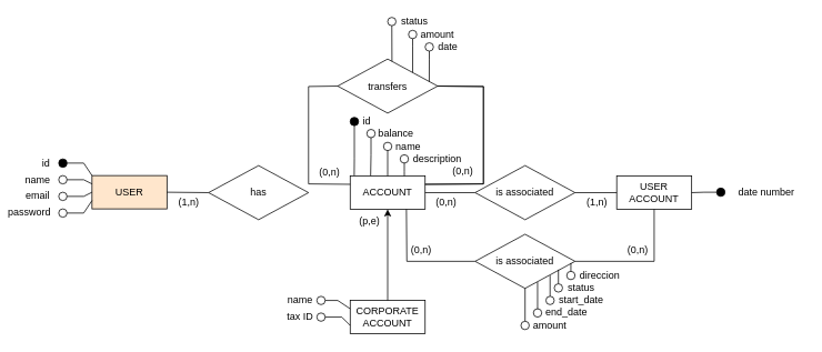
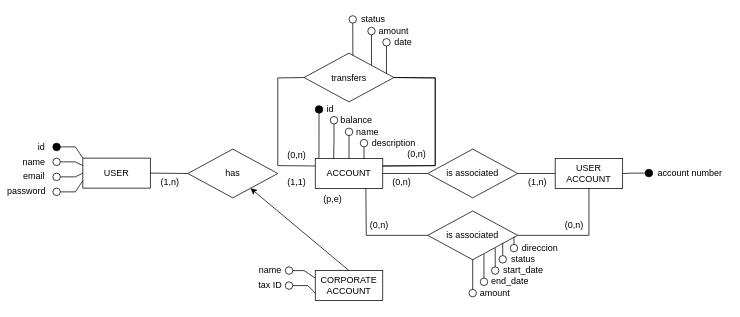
  <mxCell id="0" />
  <mxCell id="1" parent="0" />
- <mxCell id="2" value="USER" style="rounded=0;whiteSpace=wrap;html=1;fillColor=#ffe6cc;" parent="1" vertex="1"><mxGeometry x="110" y="210" width="90" height="40" as="geometry" /></mxCell>
+ <mxCell id="2" value="USER" style="rounded=0;whiteSpace=wrap;html=1;" parent="1" vertex="1"><mxGeometry x="110" y="210" width="90" height="40" as="geometry" /></mxCell>
  <mxCell id="3" value="has" style="shape=rhombus;perimeter=rhombusPerimeter;whiteSpace=wrap;html=1;align=center;fillColor=none;gradientColor=none;" parent="1" vertex="1"><mxGeometry x="250" y="198" width="120" height="65" as="geometry" /></mxCell>
  <mxCell id="4" value="" style="endArrow=none;html=1;rounded=0;entryX=0;entryY=0.5;entryDx=0;entryDy=0;" parent="1" target="3" edge="1"><mxGeometry relative="1" as="geometry"><mxPoint x="200" y="230" as="sourcePoint" /><mxPoint x="360" y="230" as="targetPoint" /></mxGeometry></mxCell>
  <mxCell id="5" value="ACCOUNT" style="rounded=0;whiteSpace=wrap;html=1;gradientColor=none;fillColor=none;" parent="1" vertex="1"><mxGeometry x="420" y="210.5" width="90" height="40" as="geometry" /></mxCell>
  <mxCell id="6" value="" style="ellipse;whiteSpace=wrap;html=1;aspect=fixed;" parent="1" vertex="1"><mxGeometry x="70" y="250" width="10" height="10" as="geometry" /></mxCell>
  <mxCell id="7" value="" style="ellipse;whiteSpace=wrap;html=1;aspect=fixed;strokeColor=#000000;fillStyle=solid;fillColor=none;" parent="1" vertex="1"><mxGeometry x="70" y="230" width="10" height="10" as="geometry" /></mxCell>
  <mxCell id="8" value="" style="ellipse;whiteSpace=wrap;html=1;aspect=fixed;" parent="1" vertex="1"><mxGeometry x="70" y="210" width="10" height="10" as="geometry" /></mxCell>
  <mxCell id="9" value="" style="ellipse;whiteSpace=wrap;html=1;aspect=fixed;fillColor=#000000;" parent="1" vertex="1"><mxGeometry x="70" y="190" width="10" height="10" as="geometry" /></mxCell>
  <mxCell id="10" value="" style="endArrow=none;html=1;rounded=0;entryX=1;entryY=0.5;entryDx=0;entryDy=0;exitX=0;exitY=0;exitDx=0;exitDy=0;" parent="1" source="2" target="9" edge="1"><mxGeometry width="50" height="50" relative="1" as="geometry"><mxPoint x="90" y="240" as="sourcePoint" /><mxPoint x="140" y="190" as="targetPoint" /><Array as="points"><mxPoint x="100" y="195" /></Array></mxGeometry></mxCell>
  <mxCell id="11" value="" style="endArrow=none;html=1;rounded=0;entryX=1;entryY=0.5;entryDx=0;entryDy=0;exitX=0;exitY=0.25;exitDx=0;exitDy=0;" parent="1" source="2" target="8" edge="1"><mxGeometry width="50" height="50" relative="1" as="geometry"><mxPoint x="120" y="220" as="sourcePoint" /><mxPoint x="90" y="205" as="targetPoint" /><Array as="points"><mxPoint x="100" y="215" /></Array></mxGeometry></mxCell>
  <mxCell id="12" value="" style="endArrow=none;html=1;rounded=0;entryX=1;entryY=0.5;entryDx=0;entryDy=0;exitX=0;exitY=0.5;exitDx=0;exitDy=0;" parent="1" source="2" target="7" edge="1"><mxGeometry width="50" height="50" relative="1" as="geometry"><mxPoint x="130" y="230" as="sourcePoint" /><mxPoint x="100" y="215" as="targetPoint" /><Array as="points"><mxPoint x="100" y="235" /></Array></mxGeometry></mxCell>
  <mxCell id="13" value="" style="endArrow=none;html=1;rounded=0;entryX=1;entryY=0.5;entryDx=0;entryDy=0;exitX=0;exitY=0.75;exitDx=0;exitDy=0;" parent="1" source="2" target="6" edge="1"><mxGeometry width="50" height="50" relative="1" as="geometry"><mxPoint x="140" y="240" as="sourcePoint" /><mxPoint x="110" y="225" as="targetPoint" /><Array as="points"><mxPoint x="100" y="255" /></Array></mxGeometry></mxCell>
  <mxCell id="14" value="id" style="text;html=1;strokeColor=none;fillColor=none;align=center;verticalAlign=middle;whiteSpace=wrap;rounded=0;" parent="1" vertex="1"><mxGeometry x="40" y="190" width="30" height="10" as="geometry" /></mxCell>
  <mxCell id="15" value="name" style="text;html=1;strokeColor=none;fillColor=none;align=center;verticalAlign=middle;whiteSpace=wrap;rounded=0;" parent="1" vertex="1"><mxGeometry x="30" y="210.5" width="30" height="10" as="geometry" /></mxCell>
  <mxCell id="16" value="email" style="text;html=1;strokeColor=none;fillColor=none;align=center;verticalAlign=middle;whiteSpace=wrap;rounded=0;" parent="1" vertex="1"><mxGeometry x="30" y="230" width="30" height="10" as="geometry" /></mxCell>
  <mxCell id="17" value="password" style="text;html=1;strokeColor=none;fillColor=none;align=center;verticalAlign=middle;whiteSpace=wrap;rounded=0;" parent="1" vertex="1"><mxGeometry x="20" y="250" width="30" height="10" as="geometry" /></mxCell>
  <mxCell id="18" value="(1,n)" style="text;html=1;align=center;verticalAlign=middle;resizable=0;points=[];autosize=1;strokeColor=none;fillColor=none;" parent="1" vertex="1"><mxGeometry x="203" y="228" width="45" height="30" as="geometry" /></mxCell>
+ <mxCell id="19" value="(1,1)" style="text;html=1;align=center;verticalAlign=middle;resizable=0;points=[];autosize=1;strokeColor=none;fillColor=none;" parent="1" vertex="1"><mxGeometry x="370" y="228" width="50" height="30" as="geometry" /></mxCell>
  <mxCell id="20" value="is associated" style="shape=rhombus;perimeter=rhombusPerimeter;whiteSpace=wrap;html=1;align=center;fillColor=none;gradientColor=none;" parent="1" vertex="1"><mxGeometry x="570" y="198" width="120" height="65" as="geometry" /></mxCell>
  <mxCell id="21" value="" style="endArrow=none;html=1;rounded=0;entryX=0;entryY=0.5;entryDx=0;entryDy=0;exitX=1;exitY=0.5;exitDx=0;exitDy=0;" parent="1" source="20" target="22" edge="1"><mxGeometry relative="1" as="geometry"><mxPoint x="720" y="230" as="sourcePoint" /><mxPoint x="750" y="230.5" as="targetPoint" /></mxGeometry></mxCell>
  <mxCell id="22" value="USER&lt;br&gt;ACCOUNT" style="rounded=0;whiteSpace=wrap;html=1;gradientColor=none;fillColor=none;" parent="1" vertex="1"><mxGeometry x="740" y="210.5" width="90" height="40" as="geometry" /></mxCell>
  <mxCell id="23" value="" style="ellipse;whiteSpace=wrap;html=1;aspect=fixed;fillColor=#000000;" parent="1" vertex="1"><mxGeometry x="860" y="225" width="10" height="10" as="geometry" /></mxCell>
  <mxCell id="24" value="" style="endArrow=none;html=1;rounded=0;exitX=1;exitY=0.5;exitDx=0;exitDy=0;entryX=0;entryY=0.5;entryDx=0;entryDy=0;" parent="1" source="22" target="23" edge="1"><mxGeometry width="50" height="50" relative="1" as="geometry"><mxPoint x="850" y="231" as="sourcePoint" /><mxPoint x="880" y="205" as="targetPoint" /><Array as="points"><mxPoint x="845" y="230" /></Array></mxGeometry></mxCell>
- <mxCell id="25" value="date number" style="text;html=1;strokeColor=none;fillColor=none;align=center;verticalAlign=middle;whiteSpace=wrap;rounded=0;" parent="1" vertex="1"><mxGeometry x="875" y="225" width="90" height="10" as="geometry" /></mxCell>
+ <mxCell id="25" value="account number" style="text;html=1;strokeColor=none;fillColor=none;align=center;verticalAlign=middle;whiteSpace=wrap;rounded=0;" parent="1" vertex="1"><mxGeometry x="875" y="225" width="90" height="10" as="geometry" /></mxCell>
  <mxCell id="26" value="(1,n)" style="text;html=1;align=center;verticalAlign=middle;resizable=0;points=[];autosize=1;strokeColor=none;fillColor=none;" parent="1" vertex="1"><mxGeometry x="693" y="228" width="45" height="30" as="geometry" /></mxCell>
  <mxCell id="27" value="transfers" style="shape=rhombus;perimeter=rhombusPerimeter;whiteSpace=wrap;html=1;align=center;fillColor=none;gradientColor=none;" parent="1" vertex="1"><mxGeometry x="405" y="70" width="120" height="65" as="geometry" /></mxCell>
  <mxCell id="28" value="" style="endArrow=none;html=1;rounded=0;entryX=0;entryY=0.5;entryDx=0;entryDy=0;exitX=0;exitY=0.25;exitDx=0;exitDy=0;" parent="1" source="5" target="27" edge="1"><mxGeometry width="50" height="50" relative="1" as="geometry"><mxPoint x="250" y="170" as="sourcePoint" /><mxPoint x="300" y="120" as="targetPoint" /><Array as="points"><mxPoint x="370" y="220" /><mxPoint x="370" y="103" /></Array></mxGeometry></mxCell>
  <mxCell id="29" value="" style="endArrow=none;html=1;rounded=0;entryX=1;entryY=0.5;entryDx=0;entryDy=0;exitX=1;exitY=0.25;exitDx=0;exitDy=0;" parent="1" source="5" target="27" edge="1"><mxGeometry width="50" height="50" relative="1" as="geometry"><mxPoint x="430" y="231" as="sourcePoint" /><mxPoint x="415" y="113" as="targetPoint" /><Array as="points"><mxPoint x="580" y="220" /><mxPoint x="580" y="103" /></Array></mxGeometry></mxCell>
  <mxCell id="30" value="" style="endArrow=none;html=1;rounded=0;entryX=0;entryY=0.5;entryDx=0;entryDy=0;exitX=1;exitY=0.5;exitDx=0;exitDy=0;" parent="1" source="5" target="20" edge="1"><mxGeometry relative="1" as="geometry"><mxPoint x="380" y="241" as="sourcePoint" /><mxPoint x="430" y="241" as="targetPoint" /></mxGeometry></mxCell>
  <mxCell id="31" value="" style="ellipse;whiteSpace=wrap;html=1;aspect=fixed;fillColor=#000000;" parent="1" vertex="1"><mxGeometry x="420" y="140" width="10" height="10" as="geometry" /></mxCell>
  <mxCell id="32" value="" style="endArrow=none;html=1;rounded=0;entryX=0.5;entryY=1;entryDx=0;entryDy=0;exitX=0.276;exitY=-0.004;exitDx=0;exitDy=0;exitPerimeter=0;" parent="1" target="31" edge="1"><mxGeometry width="50" height="50" relative="1" as="geometry"><mxPoint x="424.84" y="210" as="sourcePoint" /><mxPoint x="520" y="174.66" as="targetPoint" /><Array as="points"><mxPoint x="425" y="189.66" /></Array></mxGeometry></mxCell>
  <mxCell id="33" value="description" style="text;html=1;strokeColor=none;fillColor=none;align=center;verticalAlign=middle;whiteSpace=wrap;rounded=0;" parent="1" vertex="1"><mxGeometry x="510" y="185" width="30" height="10" as="geometry" /></mxCell>
  <mxCell id="34" value="" style="ellipse;whiteSpace=wrap;html=1;aspect=fixed;fillColor=none;" parent="1" vertex="1"><mxGeometry x="440" y="154.5" width="10" height="10" as="geometry" /></mxCell>
  <mxCell id="35" value="" style="endArrow=none;html=1;rounded=0;entryX=0.5;entryY=1;entryDx=0;entryDy=0;exitX=0.217;exitY=-0.01;exitDx=0;exitDy=0;exitPerimeter=0;" parent="1" target="34" edge="1"><mxGeometry width="50" height="50" relative="1" as="geometry"><mxPoint x="444.53" y="210.1" as="sourcePoint" /><mxPoint x="530" y="169.5" as="targetPoint" /><Array as="points"><mxPoint x="445" y="185" /></Array></mxGeometry></mxCell>
  <mxCell id="36" value="" style="ellipse;whiteSpace=wrap;html=1;aspect=fixed;" parent="1" vertex="1"><mxGeometry x="480" y="185" width="10" height="10" as="geometry" /></mxCell>
  <mxCell id="37" value="" style="endArrow=none;html=1;rounded=0;entryX=0.5;entryY=1;entryDx=0;entryDy=0;" parent="1" target="36" edge="1"><mxGeometry width="50" height="50" relative="1" as="geometry"><mxPoint x="485" y="210.5" as="sourcePoint" /><mxPoint x="580" y="190.5" as="targetPoint" /><Array as="points"><mxPoint x="485" y="205.5" /></Array></mxGeometry></mxCell>
  <mxCell id="38" value="balance" style="text;html=1;strokeColor=none;fillColor=none;align=center;verticalAlign=middle;whiteSpace=wrap;rounded=0;" parent="1" vertex="1"><mxGeometry x="455" y="154.5" width="40" height="10" as="geometry" /></mxCell>
  <mxCell id="39" value="id" style="text;html=1;strokeColor=none;fillColor=none;align=center;verticalAlign=middle;whiteSpace=wrap;rounded=0;" parent="1" vertex="1"><mxGeometry x="420" y="140" width="40" height="10" as="geometry" /></mxCell>
  <mxCell id="40" value="(0,n)" style="text;html=1;align=center;verticalAlign=middle;resizable=0;points=[];autosize=1;strokeColor=none;fillColor=none;" parent="1" vertex="1"><mxGeometry x="510" y="228" width="50" height="30" as="geometry" /></mxCell>
  <mxCell id="41" value="(0,n)" style="text;html=1;align=center;verticalAlign=middle;resizable=0;points=[];autosize=1;strokeColor=none;fillColor=none;" parent="1" vertex="1"><mxGeometry x="480" y="285" width="50" height="30" as="geometry" /></mxCell>
  <mxCell id="42" value="(0,n)" style="text;html=1;align=center;verticalAlign=middle;resizable=0;points=[];autosize=1;strokeColor=none;fillColor=none;" parent="1" vertex="1"><mxGeometry x="370" y="190.5" width="50" height="30" as="geometry" /></mxCell>
  <mxCell id="43" value="CORPORATE&lt;br&gt;ACCOUNT" style="rounded=0;whiteSpace=wrap;html=1;gradientColor=none;fillColor=none;" parent="1" vertex="1"><mxGeometry x="420" y="360" width="90" height="40" as="geometry" /></mxCell>
- <mxCell id="44" value="" style="endArrow=classic;html=1;rounded=0;exitX=0.5;exitY=0;exitDx=0;exitDy=0;entryX=0.5;entryY=1;entryDx=0;entryDy=0;" parent="1" source="43" target="5" edge="1"><mxGeometry width="50" height="50" relative="1" as="geometry"><mxPoint x="460" y="250" as="sourcePoint" /><mxPoint x="440" y="270" as="targetPoint" /></mxGeometry></mxCell>
+ <mxCell id="44" value="" style="endArrow=classic;html=1;rounded=0;exitX=0.5;exitY=0;exitDx=0;exitDy=0;" parent="1" source="43" target="3" edge="1"><mxGeometry width="50" height="50" relative="1" as="geometry"><mxPoint x="460" y="250" as="sourcePoint" /><mxPoint x="440" y="270" as="targetPoint" /></mxGeometry></mxCell>
  <mxCell id="45" value="is associated" style="shape=rhombus;perimeter=rhombusPerimeter;whiteSpace=wrap;html=1;align=center;fillColor=none;gradientColor=none;" parent="1" vertex="1"><mxGeometry x="570" y="280.5" width="120" height="65" as="geometry" /></mxCell>
  <mxCell id="46" value="" style="endArrow=none;html=1;rounded=0;entryX=0.75;entryY=1;entryDx=0;entryDy=0;exitX=0;exitY=0.5;exitDx=0;exitDy=0;" parent="1" source="45" target="5" edge="1"><mxGeometry width="50" height="50" relative="1" as="geometry"><mxPoint x="240" y="400" as="sourcePoint" /><mxPoint x="290" y="350" as="targetPoint" /><Array as="points"><mxPoint x="488" y="313" /></Array></mxGeometry></mxCell>
  <mxCell id="47" value="" style="endArrow=none;html=1;rounded=0;entryX=0.5;entryY=1;entryDx=0;entryDy=0;exitX=1;exitY=0.5;exitDx=0;exitDy=0;" parent="1" source="45" target="22" edge="1"><mxGeometry width="50" height="50" relative="1" as="geometry"><mxPoint x="760" y="360" as="sourcePoint" /><mxPoint x="800" y="320" as="targetPoint" /><Array as="points"><mxPoint x="785" y="313" /></Array></mxGeometry></mxCell>
  <mxCell id="48" value="" style="ellipse;whiteSpace=wrap;html=1;aspect=fixed;fillColor=none;" parent="1" vertex="1"><mxGeometry x="460" y="170" width="10" height="10" as="geometry" /></mxCell>
  <mxCell id="49" value="" style="endArrow=none;html=1;rounded=0;entryX=0.5;entryY=1;entryDx=0;entryDy=0;exitX=0.5;exitY=0;exitDx=0;exitDy=0;" parent="1" source="5" target="48" edge="1"><mxGeometry width="50" height="50" relative="1" as="geometry"><mxPoint x="455" y="223.25" as="sourcePoint" /><mxPoint x="540" y="182.75" as="targetPoint" /><Array as="points" /></mxGeometry></mxCell>
  <mxCell id="50" value="name" style="text;html=1;strokeColor=none;fillColor=none;align=center;verticalAlign=middle;whiteSpace=wrap;rounded=0;" parent="1" vertex="1"><mxGeometry x="470" y="170" width="40" height="10" as="geometry" /></mxCell>
  <mxCell id="51" value="" style="ellipse;whiteSpace=wrap;html=1;aspect=fixed;strokeColor=#000000;fillStyle=solid;fillColor=none;" parent="1" vertex="1"><mxGeometry x="380" y="375" width="10" height="10" as="geometry" /></mxCell>
  <mxCell id="52" value="" style="ellipse;whiteSpace=wrap;html=1;aspect=fixed;" parent="1" vertex="1"><mxGeometry x="380" y="355" width="10" height="10" as="geometry" /></mxCell>
  <mxCell id="53" value="" style="endArrow=none;html=1;rounded=0;entryX=1;entryY=0.5;entryDx=0;entryDy=0;exitX=0;exitY=0.25;exitDx=0;exitDy=0;" parent="1" source="43" target="52" edge="1"><mxGeometry width="50" height="50" relative="1" as="geometry"><mxPoint x="420" y="355" as="sourcePoint" /><mxPoint x="400" y="340" as="targetPoint" /><Array as="points"><mxPoint x="405" y="360" /></Array></mxGeometry></mxCell>
  <mxCell id="54" value="" style="endArrow=none;html=1;rounded=0;entryX=1;entryY=0.5;entryDx=0;entryDy=0;exitX=0;exitY=0.75;exitDx=0;exitDy=0;" parent="1" source="43" target="51" edge="1"><mxGeometry width="50" height="50" relative="1" as="geometry"><mxPoint x="420" y="365" as="sourcePoint" /><mxPoint x="410" y="350" as="targetPoint" /><Array as="points"><mxPoint x="410" y="380" /></Array></mxGeometry></mxCell>
  <mxCell id="55" value="name" style="text;html=1;strokeColor=none;fillColor=none;align=center;verticalAlign=middle;whiteSpace=wrap;rounded=0;" parent="1" vertex="1"><mxGeometry x="345" y="355" width="30" height="10" as="geometry" /></mxCell>
  <mxCell id="56" value="tax ID" style="text;html=1;strokeColor=none;fillColor=none;align=center;verticalAlign=middle;whiteSpace=wrap;rounded=0;" parent="1" vertex="1"><mxGeometry x="340" y="375" width="40" height="10" as="geometry" /></mxCell>
  <mxCell id="57" value="" style="endArrow=none;html=1;rounded=0;entryX=1;entryY=0.5;entryDx=0;entryDy=0;exitX=1;exitY=0.25;exitDx=0;exitDy=0;" parent="1" source="5" target="27" edge="1"><mxGeometry width="50" height="50" relative="1" as="geometry"><mxPoint x="510" y="221" as="sourcePoint" /><mxPoint x="525" y="103" as="targetPoint" /><Array as="points"><mxPoint x="580" y="220" /><mxPoint x="580" y="103" /></Array></mxGeometry></mxCell>
  <mxCell id="58" value="date" style="text;html=1;strokeColor=none;fillColor=none;align=center;verticalAlign=middle;whiteSpace=wrap;rounded=0;" parent="1" vertex="1"><mxGeometry x="520" y="50.5" width="35" height="10" as="geometry" /></mxCell>
  <mxCell id="59" value="" style="ellipse;whiteSpace=wrap;html=1;aspect=fixed;fillColor=none;" parent="1" vertex="1"><mxGeometry x="465" y="20" width="10" height="10" as="geometry" /></mxCell>
  <mxCell id="60" value="" style="endArrow=none;html=1;rounded=0;entryX=0.5;entryY=1;entryDx=0;entryDy=0;exitX=0.543;exitY=0.042;exitDx=0;exitDy=0;exitPerimeter=0;" parent="1" source="27" target="59" edge="1"><mxGeometry width="50" height="50" relative="1" as="geometry"><mxPoint x="470" y="75" as="sourcePoint" /><mxPoint x="555" y="35" as="targetPoint" /><Array as="points" /></mxGeometry></mxCell>
  <mxCell id="61" value="" style="ellipse;whiteSpace=wrap;html=1;aspect=fixed;" parent="1" vertex="1"><mxGeometry x="510" y="50.5" width="10" height="10" as="geometry" /></mxCell>
  <mxCell id="62" value="" style="endArrow=none;html=1;rounded=0;entryX=0.5;entryY=1;entryDx=0;entryDy=0;exitX=0.916;exitY=0.419;exitDx=0;exitDy=0;exitPerimeter=0;" parent="1" source="27" target="61" edge="1"><mxGeometry width="50" height="50" relative="1" as="geometry"><mxPoint x="515" y="76" as="sourcePoint" /><mxPoint x="610" y="56" as="targetPoint" /><Array as="points"><mxPoint x="515" y="71" /></Array></mxGeometry></mxCell>
  <mxCell id="63" value="status" style="text;html=1;strokeColor=none;fillColor=none;align=center;verticalAlign=middle;whiteSpace=wrap;rounded=0;" parent="1" vertex="1"><mxGeometry x="475" y="20" width="45" height="10" as="geometry" /></mxCell>
  <mxCell id="64" value="" style="ellipse;whiteSpace=wrap;html=1;aspect=fixed;fillColor=none;" parent="1" vertex="1"><mxGeometry x="490" y="35.5" width="10" height="10" as="geometry" /></mxCell>
  <mxCell id="65" value="" style="endArrow=none;html=1;rounded=0;entryX=0.5;entryY=1;entryDx=0;entryDy=0;exitX=1;exitY=0;exitDx=0;exitDy=0;" parent="1" source="27" target="64" edge="1"><mxGeometry width="50" height="50" relative="1" as="geometry"><mxPoint x="495" y="76.5" as="sourcePoint" /><mxPoint x="570" y="48.25" as="targetPoint" /><Array as="points"><mxPoint x="495" y="55" /></Array></mxGeometry></mxCell>
  <mxCell id="66" value="amount" style="text;html=1;strokeColor=none;fillColor=none;align=center;verticalAlign=middle;whiteSpace=wrap;rounded=0;" parent="1" vertex="1"><mxGeometry x="505" y="35.5" width="40" height="10" as="geometry" /></mxCell>
  <mxCell id="67" value="status" style="text;html=1;strokeColor=none;fillColor=none;align=center;verticalAlign=middle;whiteSpace=wrap;rounded=0;" parent="1" vertex="1"><mxGeometry x="680" y="340" width="35" height="10" as="geometry" /></mxCell>
  <mxCell id="68" value="" style="ellipse;whiteSpace=wrap;html=1;aspect=fixed;fillColor=none;" parent="1" vertex="1"><mxGeometry x="665" y="340" width="10" height="10" as="geometry" /></mxCell>
  <mxCell id="69" value="" style="endArrow=none;html=1;rounded=0;entryX=0.5;entryY=0;entryDx=0;entryDy=0;exitX=0.709;exitY=0.788;exitDx=0;exitDy=0;exitPerimeter=0;" parent="1" target="68" edge="1"><mxGeometry width="50" height="50" relative="1" as="geometry"><mxPoint x="670" y="323" as="sourcePoint" /><mxPoint x="755" y="377" as="targetPoint" /><Array as="points" /></mxGeometry></mxCell>
  <mxCell id="70" value="" style="ellipse;whiteSpace=wrap;html=1;aspect=fixed;" parent="1" vertex="1"><mxGeometry x="680" y="325" width="10" height="10" as="geometry" /></mxCell>
  <mxCell id="71" value="" style="endArrow=none;html=1;rounded=0;entryX=0.5;entryY=0;entryDx=0;entryDy=0;exitX=0.831;exitY=0.667;exitDx=0;exitDy=0;exitPerimeter=0;" parent="1" target="70" edge="1"><mxGeometry width="50" height="50" relative="1" as="geometry"><mxPoint x="685" y="315" as="sourcePoint" /><mxPoint x="785" y="382.5" as="targetPoint" /><Array as="points" /></mxGeometry></mxCell>
  <mxCell id="72" value="direccion" style="text;html=1;strokeColor=none;fillColor=none;align=center;verticalAlign=middle;whiteSpace=wrap;rounded=0;" parent="1" vertex="1"><mxGeometry x="700" y="325" width="40" height="10" as="geometry" /></mxCell>
  <mxCell id="73" value="start_date" style="text;html=1;strokeColor=none;fillColor=none;align=center;verticalAlign=middle;whiteSpace=wrap;rounded=0;" parent="1" vertex="1"><mxGeometry x="685" y="355" width="25" height="10" as="geometry" /></mxCell>
  <mxCell id="74" value="" style="ellipse;whiteSpace=wrap;html=1;aspect=fixed;fillColor=none;" parent="1" vertex="1"><mxGeometry x="640" y="370" width="10" height="10" as="geometry" /></mxCell>
  <mxCell id="75" value="" style="endArrow=none;html=1;rounded=0;entryX=0.5;entryY=0;entryDx=0;entryDy=0;exitX=0.709;exitY=0.788;exitDx=0;exitDy=0;exitPerimeter=0;" parent="1" target="74" edge="1"><mxGeometry width="50" height="50" relative="1" as="geometry"><mxPoint x="645" y="338" as="sourcePoint" /><mxPoint x="730" y="392" as="targetPoint" /><Array as="points" /></mxGeometry></mxCell>
  <mxCell id="76" value="" style="ellipse;whiteSpace=wrap;html=1;aspect=fixed;" parent="1" vertex="1"><mxGeometry x="655" y="355" width="10" height="10" as="geometry" /></mxCell>
  <mxCell id="77" value="" style="endArrow=none;html=1;rounded=0;entryX=0.5;entryY=0;entryDx=0;entryDy=0;exitX=0.831;exitY=0.667;exitDx=0;exitDy=0;exitPerimeter=0;" parent="1" target="76" edge="1"><mxGeometry width="50" height="50" relative="1" as="geometry"><mxPoint x="660" y="330" as="sourcePoint" /><mxPoint x="760" y="397.5" as="targetPoint" /><Array as="points" /></mxGeometry></mxCell>
  <mxCell id="78" value="end_date" style="text;html=1;strokeColor=none;fillColor=none;align=center;verticalAlign=middle;whiteSpace=wrap;rounded=0;" parent="1" vertex="1"><mxGeometry x="660" y="370" width="40" height="10" as="geometry" /></mxCell>
  <mxCell id="79" value="" style="ellipse;whiteSpace=wrap;html=1;aspect=fixed;fillColor=none;" parent="1" vertex="1"><mxGeometry x="625" y="385" width="10" height="10" as="geometry" /></mxCell>
  <mxCell id="80" value="" style="endArrow=none;html=1;rounded=0;entryX=0.5;entryY=0;entryDx=0;entryDy=0;exitX=0.709;exitY=0.788;exitDx=0;exitDy=0;exitPerimeter=0;" parent="1" target="79" edge="1"><mxGeometry width="50" height="50" relative="1" as="geometry"><mxPoint x="630" y="345" as="sourcePoint" /><mxPoint x="715" y="399" as="targetPoint" /><Array as="points" /></mxGeometry></mxCell>
  <mxCell id="81" value="amount" style="text;html=1;strokeColor=none;fillColor=none;align=center;verticalAlign=middle;whiteSpace=wrap;rounded=0;" parent="1" vertex="1"><mxGeometry x="640" y="385" width="40" height="10" as="geometry" /></mxCell>
  <mxCell id="82" value="(p,e)" style="text;html=1;align=center;verticalAlign=middle;resizable=0;points=[];autosize=1;strokeColor=none;fillColor=none;" parent="1" vertex="1"><mxGeometry x="420" y="250" width="45" height="30" as="geometry" /></mxCell>
  <mxCell id="83" value="(0,n)" style="text;html=1;align=center;verticalAlign=middle;resizable=0;points=[];autosize=1;strokeColor=none;fillColor=none;" parent="1" vertex="1"><mxGeometry x="530" y="190" width="50" height="30" as="geometry" /></mxCell>
  <mxCell id="84" value="(0,n)" style="text;html=1;align=center;verticalAlign=middle;resizable=0;points=[];autosize=1;strokeColor=none;fillColor=none;" parent="1" vertex="1"><mxGeometry x="740" y="285" width="50" height="30" as="geometry" /></mxCell>
